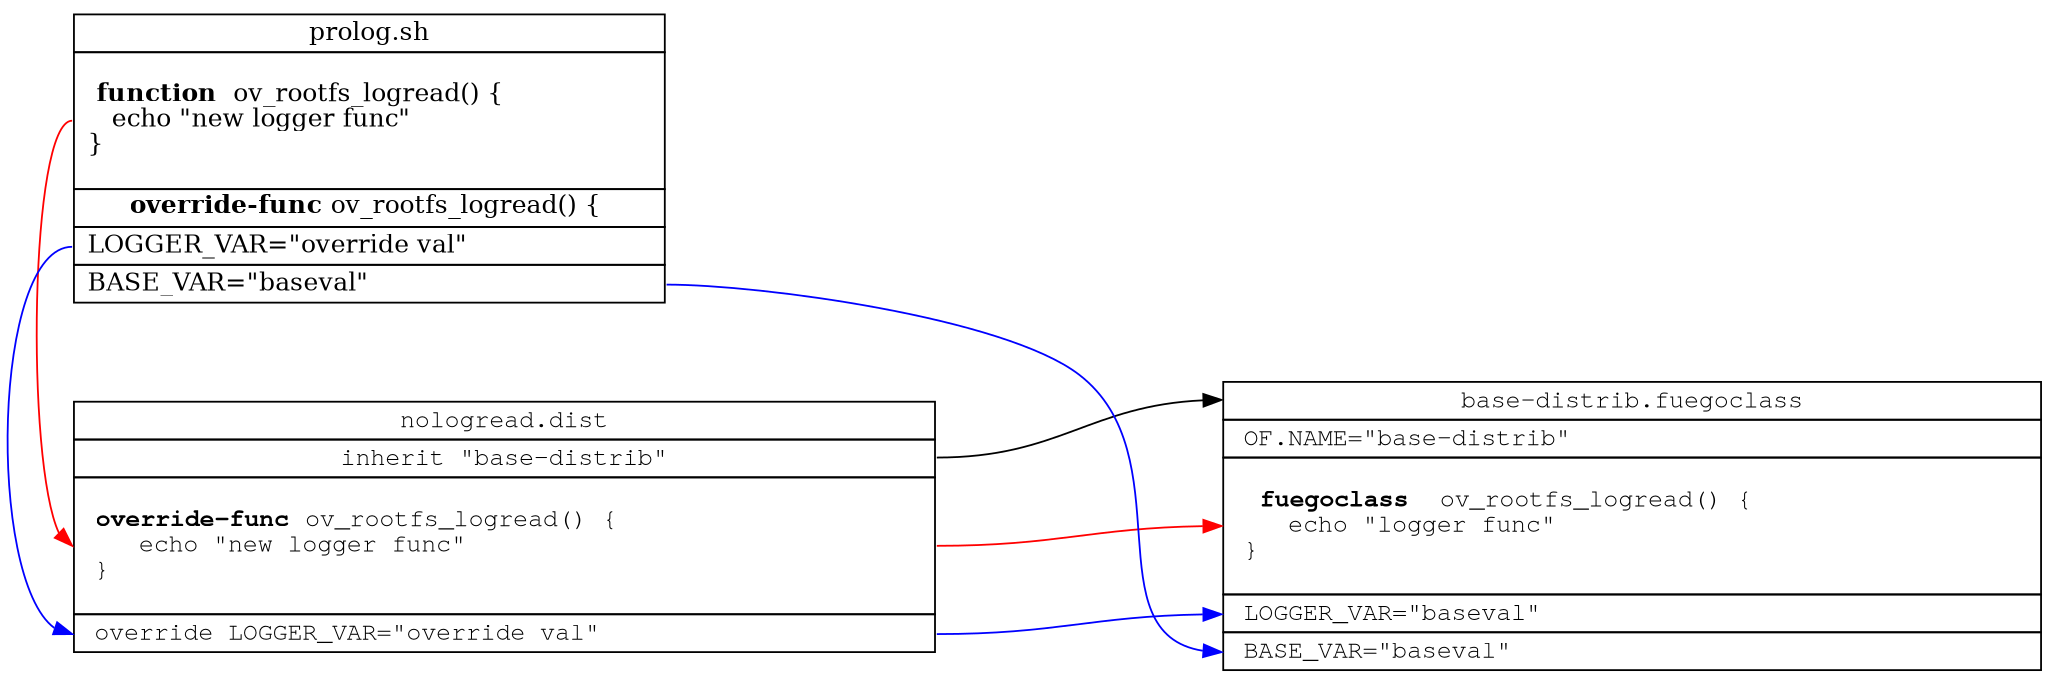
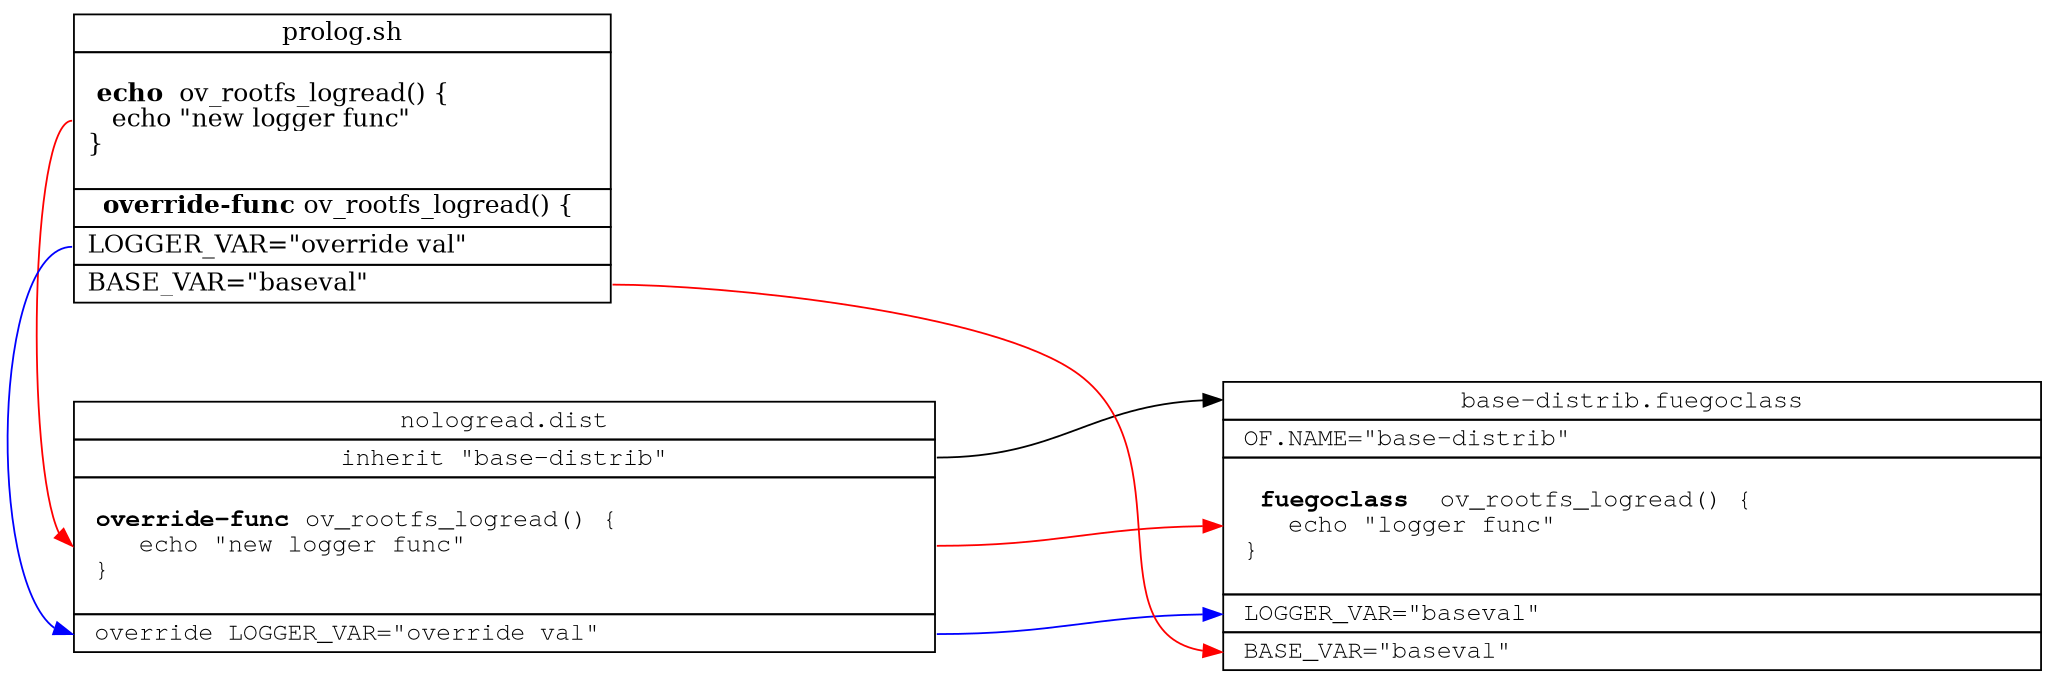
  digraph {
    nodesep=2
    ordering=in
    rank=same
    shape=plaintext
    node [fontname="Nimbus Mono" rankdir=LR shape=none]
    edge [color=blue]
    n1 [label=<               <TABLE BORDER="0" CELLBORDER="1" CELLSPACING="0">               <TR><TD PORT="bd">base-distrib.fuegoclass</TD></TR>               <TR><TD PORT="ofn" ALIGN="left"> OF.NAME="base-distrib"</TD></TR>               <TR><TD PORT="func">                   <BR ALIGN="left"/> <B> fuegoclass </B> ov_rootfs_logread() {                   <BR ALIGN="left"/>    echo "logger func"                   <BR ALIGN="left"/> } <BR ALIGN="left"/>                   </TD> </TR>               <TR> <TD PORT="lv" ALIGN="left"> LOGGER_VAR="baseval" </TD> </TR>               <TR> <TD PORT="bv" ALIGN="left"> BASE_VAR="baseval" </TD> </TR>               </TABLE>>]
    n2 [label=<                  <TABLE BORDER="0" CELLBORDER="1" CELLSPACING="0">                 <TR><TD PORT="noh">nologread.dist</TD></TR>                 <TR><TD PORT="inh">inherit "base-distrib"</TD></TR>                 <TR><TD PORT="ovf">                     <BR ALIGN="left"/> <B>override-func</B> ov_rootfs_logread() {                     <BR ALIGN="left"/>    echo "new logger func"                     <BR ALIGN="left"/> } <BR ALIGN="left"/> </TD> </TR>                 <TR> <TD PORT="olv" ALIGN="left"> override LOGGER_VAR="override val" </TD> </TR>                 </TABLE>>]
-   n3 [label=< <TABLE BORDER="0" CELLBORDER="1" CELLSPACING="0">                 <TR><TD PORT="prologhead">prolog.sh</TD></TR>               <TR><TD PORT="pfn">                   <BR ALIGN="left"/> <B> function </B> ov_rootfs_logread() {                   <BR ALIGN="left"/>    echo "new logger func"                   <BR ALIGN="left"/> } <BR ALIGN="left"/>                   </TD> </TR>                 <TR> <TD PORT="pfn"> <B>override-func</B> ov_rootfs_logread() {  		</TD>                 </TR>                 <TR><TD PORT="plv" ALIGN="left"> LOGGER_VAR="override val" </TD></TR>                 <TR><TD PORT="pbv" ALIGN="left"> BASE_VAR="baseval" </TD></TR>                 </TABLE>> fontname="" rankdir=""]
+   n3 [label=< <TABLE BORDER="0" CELLBORDER="1" CELLSPACING="0">                 <TR><TD PORT="prologhead">prolog.sh</TD></TR>               <TR><TD PORT="pfn">                   <BR ALIGN="left"/> <B> echo </B> ov_rootfs_logread() {                   <BR ALIGN="left"/>    echo "new logger func"                   <BR ALIGN="left"/> } <BR ALIGN="left"/>                   </TD> </TR>                 <TR> <TD PORT="pfn"> <B>override-func</B> ov_rootfs_logread() {  		</TD>                 </TR>                 <TR><TD PORT="plv" ALIGN="left"> LOGGER_VAR="override val" </TD></TR>                 <TR><TD PORT="pbv" ALIGN="left"> BASE_VAR="baseval" </TD></TR>                 </TABLE>> fontname="" rankdir=""]
    subgraph sub_1 {
      n1
      n2
    }
    n2 -> n1 [headport=bd tailport=inh color=""]
    n2 -> n1 [color=red headport="func:w" tailport="ovf:e"]
    n2 -> n1 [headport="lv:w" tailport="olv:e"]
-   n3 -> n1 [headport=bv tailport=pbv]
+   n3 -> n1 [color=red headport=bv tailport=pbv]
    n3 -> n2 [color=red headport="ovf:w" tailport="pfn:w"]
    n3 -> n2 [headport="olv:w" tailport="plv:w"]
  }
